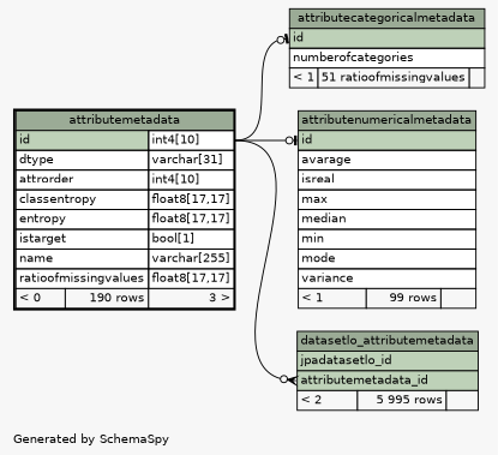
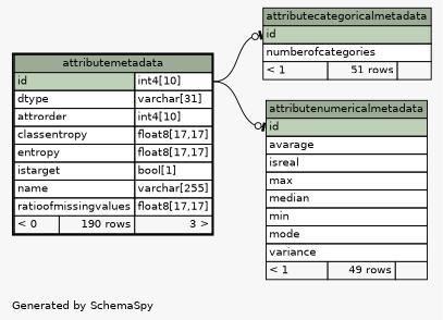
  digraph {
    bgcolor="#f7f7f7"
    fontname=Helvetica
    fontsize=11
    label="\nGenerated by SchemaSpy"
    labeljust=l
    nodesep=0.18
    rankdir=RL
    ranksep=0.46
    node [fontname=Helvetica fontsize=11 shape=plaintext]
    edge [arrowhead=none arrowsize=0.8 arrowtail=teeodot dir=back headport="id.type:e" tailport="id:w"]
-   n1 [label=<     <TABLE BORDER="0" CELLBORDER="1" CELLSPACING="0" BGCOLOR="#ffffff">       <TR><TD COLSPAN="3" BGCOLOR="#9bab96" ALIGN="CENTER">attributecategoricalmetadata</TD></TR>       <TR><TD PORT="id" COLSPAN="3" BGCOLOR="#bed1b8" ALIGN="LEFT">id</TD></TR>       <TR><TD PORT="numberofcategories" COLSPAN="3" ALIGN="LEFT">numberofcategories</TD></TR>       <TR><TD ALIGN="LEFT" BGCOLOR="#f7f7f7">&lt; 1</TD><TD ALIGN="RIGHT" BGCOLOR="#f7f7f7">51 ratioofmissingvalues</TD><TD ALIGN="RIGHT" BGCOLOR="#f7f7f7">  </TD></TR>     </TABLE>>]
+   n1 [label=<     <TABLE BORDER="0" CELLBORDER="1" CELLSPACING="0" BGCOLOR="#ffffff">       <TR><TD COLSPAN="3" BGCOLOR="#9bab96" ALIGN="CENTER">attributecategoricalmetadata</TD></TR>       <TR><TD PORT="id" COLSPAN="3" BGCOLOR="#bed1b8" ALIGN="LEFT">id</TD></TR>       <TR><TD PORT="numberofcategories" COLSPAN="3" ALIGN="LEFT">numberofcategories</TD></TR>       <TR><TD ALIGN="LEFT" BGCOLOR="#f7f7f7">&lt; 1</TD><TD ALIGN="RIGHT" BGCOLOR="#f7f7f7">51 rows</TD><TD ALIGN="RIGHT" BGCOLOR="#f7f7f7">  </TD></TR>     </TABLE>>]
    n2 [label=<     <TABLE BORDER="2" CELLBORDER="1" CELLSPACING="0" BGCOLOR="#ffffff">       <TR><TD COLSPAN="3" BGCOLOR="#9bab96" ALIGN="CENTER">attributemetadata</TD></TR>       <TR><TD PORT="id" COLSPAN="2" BGCOLOR="#bed1b8" ALIGN="LEFT">id</TD><TD PORT="id.type" ALIGN="LEFT">int4[10]</TD></TR>       <TR><TD PORT="dtype" COLSPAN="2" ALIGN="LEFT">dtype</TD><TD PORT="dtype.type" ALIGN="LEFT">varchar[31]</TD></TR>       <TR><TD PORT="attrorder" COLSPAN="2" ALIGN="LEFT">attrorder</TD><TD PORT="attrorder.type" ALIGN="LEFT">int4[10]</TD></TR>       <TR><TD PORT="classentropy" COLSPAN="2" ALIGN="LEFT">classentropy</TD><TD PORT="classentropy.type" ALIGN="LEFT">float8[17,17]</TD></TR>       <TR><TD PORT="entropy" COLSPAN="2" ALIGN="LEFT">entropy</TD><TD PORT="entropy.type" ALIGN="LEFT">float8[17,17]</TD></TR>       <TR><TD PORT="istarget" COLSPAN="2" ALIGN="LEFT">istarget</TD><TD PORT="istarget.type" ALIGN="LEFT">bool[1]</TD></TR>       <TR><TD PORT="name" COLSPAN="2" ALIGN="LEFT">name</TD><TD PORT="name.type" ALIGN="LEFT">varchar[255]</TD></TR>       <TR><TD PORT="ratioofmissingvalues" COLSPAN="2" ALIGN="LEFT">ratioofmissingvalues</TD><TD PORT="ratioofmissingvalues.type" ALIGN="LEFT">float8[17,17]</TD></TR>       <TR><TD ALIGN="LEFT" BGCOLOR="#f7f7f7">&lt; 0</TD><TD ALIGN="RIGHT" BGCOLOR="#f7f7f7">190 rows</TD><TD ALIGN="RIGHT" BGCOLOR="#f7f7f7">3 &gt;</TD></TR>     </TABLE>>]
-   n3 [label=<     <TABLE BORDER="0" CELLBORDER="1" CELLSPACING="0" BGCOLOR="#ffffff">       <TR><TD COLSPAN="3" BGCOLOR="#9bab96" ALIGN="CENTER">attributenumericalmetadata</TD></TR>       <TR><TD PORT="id" COLSPAN="3" BGCOLOR="#bed1b8" ALIGN="LEFT">id</TD></TR>       <TR><TD PORT="avarage" COLSPAN="3" ALIGN="LEFT">avarage</TD></TR>       <TR><TD PORT="isreal" COLSPAN="3" ALIGN="LEFT">isreal</TD></TR>       <TR><TD PORT="max" COLSPAN="3" ALIGN="LEFT">max</TD></TR>       <TR><TD PORT="median" COLSPAN="3" ALIGN="LEFT">median</TD></TR>       <TR><TD PORT="min" COLSPAN="3" ALIGN="LEFT">min</TD></TR>       <TR><TD PORT="mode" COLSPAN="3" ALIGN="LEFT">mode</TD></TR>       <TR><TD PORT="variance" COLSPAN="3" ALIGN="LEFT">variance</TD></TR>       <TR><TD ALIGN="LEFT" BGCOLOR="#f7f7f7">&lt; 1</TD><TD ALIGN="RIGHT" BGCOLOR="#f7f7f7">99 rows</TD><TD ALIGN="RIGHT" BGCOLOR="#f7f7f7">  </TD></TR>     </TABLE>>]
-   n4 [label=<     <TABLE BORDER="0" CELLBORDER="1" CELLSPACING="0" BGCOLOR="#ffffff">       <TR><TD COLSPAN="3" BGCOLOR="#9bab96" ALIGN="CENTER">datasetlo_attributemetadata</TD></TR>       <TR><TD PORT="jpadatasetlo_id" COLSPAN="3" BGCOLOR="#bed1b8" ALIGN="LEFT">jpadatasetlo_id</TD></TR>       <TR><TD PORT="attributemetadata_id" COLSPAN="3" BGCOLOR="#bed1b8" ALIGN="LEFT">attributemetadata_id</TD></TR>       <TR><TD ALIGN="LEFT" BGCOLOR="#f7f7f7">&lt; 2</TD><TD ALIGN="RIGHT" BGCOLOR="#f7f7f7">5 995 rows</TD><TD ALIGN="RIGHT" BGCOLOR="#f7f7f7">  </TD></TR>     </TABLE>>]
+   n3 [label=<     <TABLE BORDER="0" CELLBORDER="1" CELLSPACING="0" BGCOLOR="#ffffff">       <TR><TD COLSPAN="3" BGCOLOR="#9bab96" ALIGN="CENTER">attributenumericalmetadata</TD></TR>       <TR><TD PORT="id" COLSPAN="3" BGCOLOR="#bed1b8" ALIGN="LEFT">id</TD></TR>       <TR><TD PORT="avarage" COLSPAN="3" ALIGN="LEFT">avarage</TD></TR>       <TR><TD PORT="isreal" COLSPAN="3" ALIGN="LEFT">isreal</TD></TR>       <TR><TD PORT="max" COLSPAN="3" ALIGN="LEFT">max</TD></TR>       <TR><TD PORT="median" COLSPAN="3" ALIGN="LEFT">median</TD></TR>       <TR><TD PORT="min" COLSPAN="3" ALIGN="LEFT">min</TD></TR>       <TR><TD PORT="mode" COLSPAN="3" ALIGN="LEFT">mode</TD></TR>       <TR><TD PORT="variance" COLSPAN="3" ALIGN="LEFT">variance</TD></TR>       <TR><TD ALIGN="LEFT" BGCOLOR="#f7f7f7">&lt; 1</TD><TD ALIGN="RIGHT" BGCOLOR="#f7f7f7">49 rows</TD><TD ALIGN="RIGHT" BGCOLOR="#f7f7f7">  </TD></TR>     </TABLE>>]
    n1 -> n2
    n3 -> n2
-   n4 -> n2 [arrowtail=crowodot tailport="attributemetadata_id:w"]
  }
